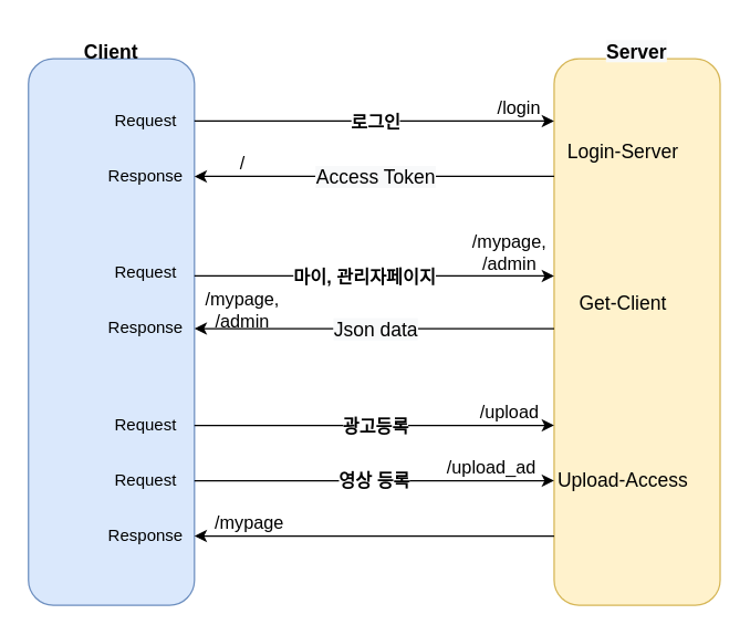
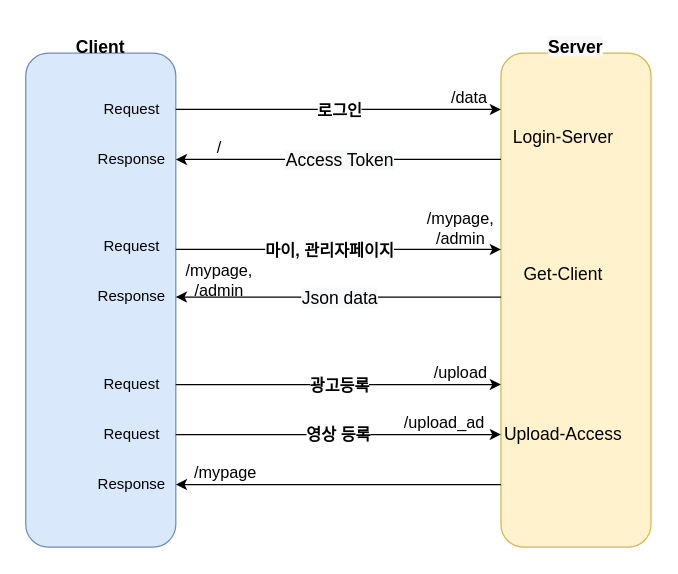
  <mxCell id="0" />
  <mxCell id="1" parent="0" />
  <mxCell id="2" value="" style="rounded=1;whiteSpace=wrap;html=1;fillColor=#dae8fc;strokeColor=#6c8ebf;" vertex="1" parent="1"><mxGeometry x="20" y="35" width="120" height="395" as="geometry" /></mxCell>
  <mxCell id="3" value="" style="rounded=1;whiteSpace=wrap;html=1;fillColor=#fff2cc;strokeColor=#d6b656;" vertex="1" parent="1"><mxGeometry x="400" y="35" width="120" height="395" as="geometry" /></mxCell>
  <mxCell id="4" style="edgeStyle=orthogonalEdgeStyle;rounded=0;orthogonalLoop=1;jettySize=auto;html=1;entryX=0;entryY=0.5;entryDx=0;entryDy=0;" edge="1" parent="1"><mxGeometry relative="1" as="geometry"><mxPoint x="140" y="80" as="sourcePoint" /><mxPoint x="400" y="80" as="targetPoint" /></mxGeometry></mxCell>
  <mxCell id="5" value="&lt;font style=&quot;font-size: 13px&quot;&gt;&lt;b&gt;로그인&lt;/b&gt;&lt;/font&gt;" style="edgeLabel;html=1;align=center;verticalAlign=middle;resizable=0;points=[];" vertex="1" connectable="0" parent="4"><mxGeometry x="-0.311" y="-3" relative="1" as="geometry"><mxPoint x="40" y="-3" as="offset" /></mxGeometry></mxCell>
  <mxCell id="6" style="edgeStyle=orthogonalEdgeStyle;rounded=0;orthogonalLoop=1;jettySize=auto;html=1;" edge="1" parent="1"><mxGeometry relative="1" as="geometry"><mxPoint x="140" y="120" as="targetPoint" /><mxPoint x="400" y="120" as="sourcePoint" /><Array as="points"><mxPoint x="140" y="120" /></Array></mxGeometry></mxCell>
  <mxCell id="7" value="&lt;span style=&quot;font-size: 14px ; background-color: rgb(248 , 249 , 250)&quot;&gt;Access Token&lt;/span&gt;" style="edgeLabel;html=1;align=center;verticalAlign=middle;resizable=0;points=[];" vertex="1" connectable="0" parent="6"><mxGeometry x="-0.635" relative="1" as="geometry"><mxPoint x="-83" as="offset" /></mxGeometry></mxCell>
  <mxCell id="8" value="&lt;font style=&quot;font-size: 14px&quot;&gt;Login-Server&lt;/font&gt;" style="text;html=1;strokeColor=none;fillColor=none;align=center;verticalAlign=middle;whiteSpace=wrap;rounded=0;" vertex="1" parent="1"><mxGeometry x="400" y="92" width="100" height="20" as="geometry" /></mxCell>
  <mxCell id="9" value="&lt;font style=&quot;font-size: 12px&quot;&gt;Request&lt;/font&gt;" style="text;html=1;strokeColor=none;fillColor=none;align=center;verticalAlign=middle;whiteSpace=wrap;rounded=0;" vertex="1" parent="1"><mxGeometry x="70" y="70" width="70" height="20" as="geometry" /></mxCell>
  <mxCell id="10" value="&lt;font style=&quot;font-size: 12px&quot;&gt;Response&lt;/font&gt;" style="text;html=1;strokeColor=none;fillColor=none;align=center;verticalAlign=middle;whiteSpace=wrap;rounded=0;" vertex="1" parent="1"><mxGeometry x="70" y="110" width="70" height="20" as="geometry" /></mxCell>
  <mxCell id="11" style="edgeStyle=orthogonalEdgeStyle;rounded=0;orthogonalLoop=1;jettySize=auto;html=1;entryX=0;entryY=0.5;entryDx=0;entryDy=0;" edge="1" parent="1"><mxGeometry relative="1" as="geometry"><mxPoint x="140" y="192" as="sourcePoint" /><mxPoint x="400" y="192" as="targetPoint" /></mxGeometry></mxCell>
  <mxCell id="12" value="&lt;span style=&quot;font-size: 13px&quot;&gt;&lt;b&gt;마이, 관리자페이지&lt;/b&gt;&lt;/span&gt;" style="edgeLabel;html=1;align=center;verticalAlign=middle;resizable=0;points=[];" vertex="1" connectable="0" parent="11"><mxGeometry x="-0.311" y="-3" relative="1" as="geometry"><mxPoint x="32" y="-3" as="offset" /></mxGeometry></mxCell>
  <mxCell id="13" value="&lt;span style=&quot;font-size: 14px&quot;&gt;Get-Client&lt;/span&gt;" style="text;html=1;strokeColor=none;fillColor=none;align=center;verticalAlign=middle;whiteSpace=wrap;rounded=0;" vertex="1" parent="1"><mxGeometry x="400" y="202" width="100" height="20" as="geometry" /></mxCell>
  <mxCell id="14" style="edgeStyle=orthogonalEdgeStyle;rounded=0;orthogonalLoop=1;jettySize=auto;html=1;" edge="1" parent="1"><mxGeometry relative="1" as="geometry"><mxPoint x="140" y="230" as="targetPoint" /><mxPoint x="400" y="230" as="sourcePoint" /><Array as="points"><mxPoint x="140" y="230" /></Array></mxGeometry></mxCell>
  <mxCell id="15" value="&lt;span style=&quot;font-size: 14px ; background-color: rgb(248 , 249 , 250)&quot;&gt;Json data&lt;/span&gt;" style="edgeLabel;html=1;align=center;verticalAlign=middle;resizable=0;points=[];" vertex="1" connectable="0" parent="14"><mxGeometry x="-0.635" relative="1" as="geometry"><mxPoint x="-83" as="offset" /></mxGeometry></mxCell>
  <mxCell id="16" value="&#10;&#10;&lt;b style=&quot;color: rgb(0, 0, 0); font-family: helvetica; font-size: 14px; font-style: normal; letter-spacing: normal; text-align: center; text-indent: 0px; text-transform: none; word-spacing: 0px; background-color: rgb(248, 249, 250);&quot;&gt;Server&lt;/b&gt;&#10;&#10;" style="text;html=1;strokeColor=none;fillColor=none;align=center;verticalAlign=middle;whiteSpace=wrap;rounded=0;" vertex="1" parent="1"><mxGeometry x="440" y="20" width="40" height="20" as="geometry" /></mxCell>
  <mxCell id="17" value="&lt;b style=&quot;font-size: 14px&quot;&gt;Client&lt;/b&gt;" style="text;html=1;strokeColor=none;fillColor=none;align=center;verticalAlign=middle;whiteSpace=wrap;rounded=0;" vertex="1" parent="1"><mxGeometry x="60" y="20" width="40" height="20" as="geometry" /></mxCell>
  <mxCell id="18" value="&lt;font style=&quot;font-size: 12px&quot;&gt;Response&lt;/font&gt;" style="text;html=1;strokeColor=none;fillColor=none;align=center;verticalAlign=middle;whiteSpace=wrap;rounded=0;" vertex="1" parent="1"><mxGeometry x="70" y="220" width="70" height="20" as="geometry" /></mxCell>
  <mxCell id="19" style="edgeStyle=orthogonalEdgeStyle;rounded=0;orthogonalLoop=1;jettySize=auto;html=1;entryX=0;entryY=0.5;entryDx=0;entryDy=0;" edge="1" parent="1"><mxGeometry relative="1" as="geometry"><mxPoint x="140" y="300" as="sourcePoint" /><mxPoint x="400" y="300" as="targetPoint" /></mxGeometry></mxCell>
  <mxCell id="20" value="&lt;span style=&quot;font-size: 13px&quot;&gt;&lt;b&gt;광고등록&lt;/b&gt;&lt;/span&gt;" style="edgeLabel;html=1;align=center;verticalAlign=middle;resizable=0;points=[];" vertex="1" connectable="0" parent="19"><mxGeometry x="-0.311" y="-3" relative="1" as="geometry"><mxPoint x="40" y="-3" as="offset" /></mxGeometry></mxCell>
- <mxCell id="21" value="&lt;font style=&quot;font-size: 13px&quot;&gt;/login&lt;/font&gt;" style="text;html=1;strokeColor=none;fillColor=none;align=center;verticalAlign=middle;whiteSpace=wrap;rounded=0;" vertex="1" parent="1"><mxGeometry x="350" y="60" width="50" height="20" as="geometry" /></mxCell>
+ <mxCell id="21" value="&lt;font style=&quot;font-size: 13px&quot;&gt;/data&lt;/font&gt;" style="text;html=1;strokeColor=none;fillColor=none;align=center;verticalAlign=middle;whiteSpace=wrap;rounded=0;" vertex="1" parent="1"><mxGeometry x="350" y="60" width="50" height="20" as="geometry" /></mxCell>
  <mxCell id="22" value="&lt;font style=&quot;font-size: 13px&quot;&gt;/&lt;/font&gt;" style="text;html=1;strokeColor=none;fillColor=none;align=center;verticalAlign=middle;whiteSpace=wrap;rounded=0;" vertex="1" parent="1"><mxGeometry x="150" y="100" width="50" height="20" as="geometry" /></mxCell>
  <mxCell id="23" value="&lt;font style=&quot;font-size: 13px&quot;&gt;/mypage,&lt;br&gt;/admin&lt;br&gt;&lt;/font&gt;" style="text;html=1;strokeColor=none;fillColor=none;align=center;verticalAlign=middle;whiteSpace=wrap;rounded=0;" vertex="1" parent="1"><mxGeometry x="336" y="160" width="64" height="30" as="geometry" /></mxCell>
  <mxCell id="24" value="&lt;font style=&quot;font-size: 13px&quot;&gt;/mypage,&lt;br&gt;/admin&lt;br&gt;&lt;/font&gt;" style="text;html=1;strokeColor=none;fillColor=none;align=center;verticalAlign=middle;whiteSpace=wrap;rounded=0;" vertex="1" parent="1"><mxGeometry x="145" y="202" width="60" height="30" as="geometry" /></mxCell>
  <mxCell id="25" value="&lt;font style=&quot;font-size: 13px&quot;&gt;/upload&lt;br&gt;&lt;/font&gt;" style="text;html=1;strokeColor=none;fillColor=none;align=center;verticalAlign=middle;whiteSpace=wrap;rounded=0;" vertex="1" parent="1"><mxGeometry x="336" y="280" width="64" height="20" as="geometry" /></mxCell>
  <mxCell id="26" value="&lt;font style=&quot;font-size: 12px&quot;&gt;Request&lt;/font&gt;" style="text;html=1;strokeColor=none;fillColor=none;align=center;verticalAlign=middle;whiteSpace=wrap;rounded=0;" vertex="1" parent="1"><mxGeometry x="70" y="180" width="70" height="20" as="geometry" /></mxCell>
  <mxCell id="27" value="&lt;span style=&quot;font-size: 14px&quot;&gt;Upload-Access&lt;/span&gt;" style="text;html=1;strokeColor=none;fillColor=none;align=center;verticalAlign=middle;whiteSpace=wrap;rounded=0;" vertex="1" parent="1"><mxGeometry x="400" y="330" width="100" height="20" as="geometry" /></mxCell>
  <mxCell id="28" value="&lt;font style=&quot;font-size: 13px;&quot;&gt;영상 등록&lt;/font&gt;" style="edgeStyle=orthogonalEdgeStyle;rounded=0;orthogonalLoop=1;jettySize=auto;html=1;entryX=0;entryY=0.5;entryDx=0;entryDy=0;fontSize=13;fontStyle=1" edge="1" parent="1"><mxGeometry relative="1" as="geometry"><mxPoint x="140" y="340" as="sourcePoint" /><mxPoint x="400" y="340" as="targetPoint" /></mxGeometry></mxCell>
  <mxCell id="29" value="&lt;font style=&quot;font-size: 13px&quot;&gt;/upload_ad&lt;br&gt;&lt;/font&gt;" style="text;html=1;strokeColor=none;fillColor=none;align=center;verticalAlign=middle;whiteSpace=wrap;rounded=0;" vertex="1" parent="1"><mxGeometry x="320" y="320" width="70" height="20" as="geometry" /></mxCell>
  <mxCell id="30" style="edgeStyle=orthogonalEdgeStyle;rounded=0;orthogonalLoop=1;jettySize=auto;html=1;" edge="1" parent="1"><mxGeometry relative="1" as="geometry"><mxPoint x="140" y="380" as="targetPoint" /><mxPoint x="400" y="380" as="sourcePoint" /><Array as="points"><mxPoint x="140" y="380" /></Array></mxGeometry></mxCell>
  <mxCell id="31" value="&lt;font style=&quot;font-size: 13px&quot;&gt;/mypage&lt;br&gt;&lt;/font&gt;" style="text;html=1;strokeColor=none;fillColor=none;align=center;verticalAlign=middle;whiteSpace=wrap;rounded=0;" vertex="1" parent="1"><mxGeometry x="150" y="360" width="60" height="20" as="geometry" /></mxCell>
  <mxCell id="32" value="&lt;font style=&quot;font-size: 12px&quot;&gt;Request&lt;/font&gt;" style="text;html=1;strokeColor=none;fillColor=none;align=center;verticalAlign=middle;whiteSpace=wrap;rounded=0;" vertex="1" parent="1"><mxGeometry x="70" y="290" width="70" height="20" as="geometry" /></mxCell>
  <mxCell id="33" value="&lt;font style=&quot;font-size: 12px&quot;&gt;Request&lt;/font&gt;" style="text;html=1;strokeColor=none;fillColor=none;align=center;verticalAlign=middle;whiteSpace=wrap;rounded=0;" vertex="1" parent="1"><mxGeometry x="70" y="330" width="70" height="20" as="geometry" /></mxCell>
  <mxCell id="34" value="&lt;font style=&quot;font-size: 12px&quot;&gt;Response&lt;/font&gt;" style="text;html=1;strokeColor=none;fillColor=none;align=center;verticalAlign=middle;whiteSpace=wrap;rounded=0;" vertex="1" parent="1"><mxGeometry x="70" y="370" width="70" height="20" as="geometry" /></mxCell>
